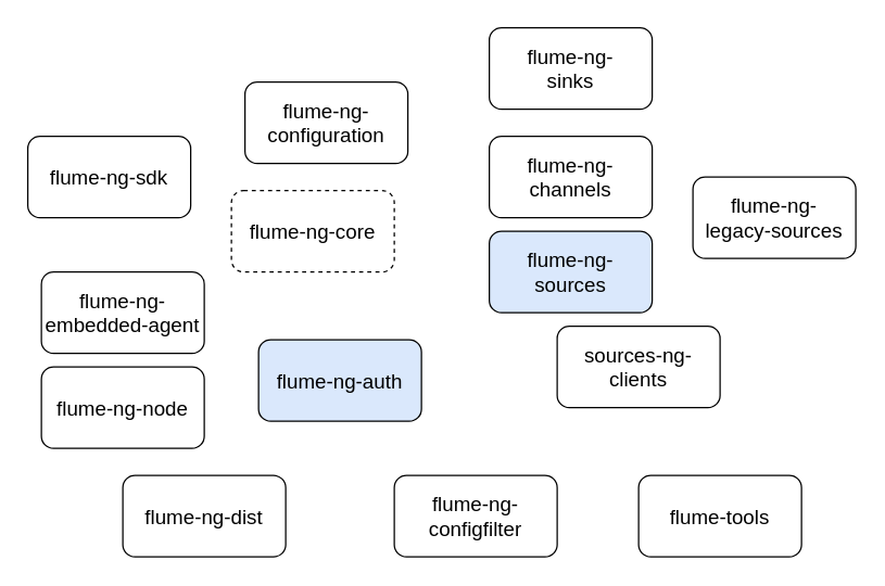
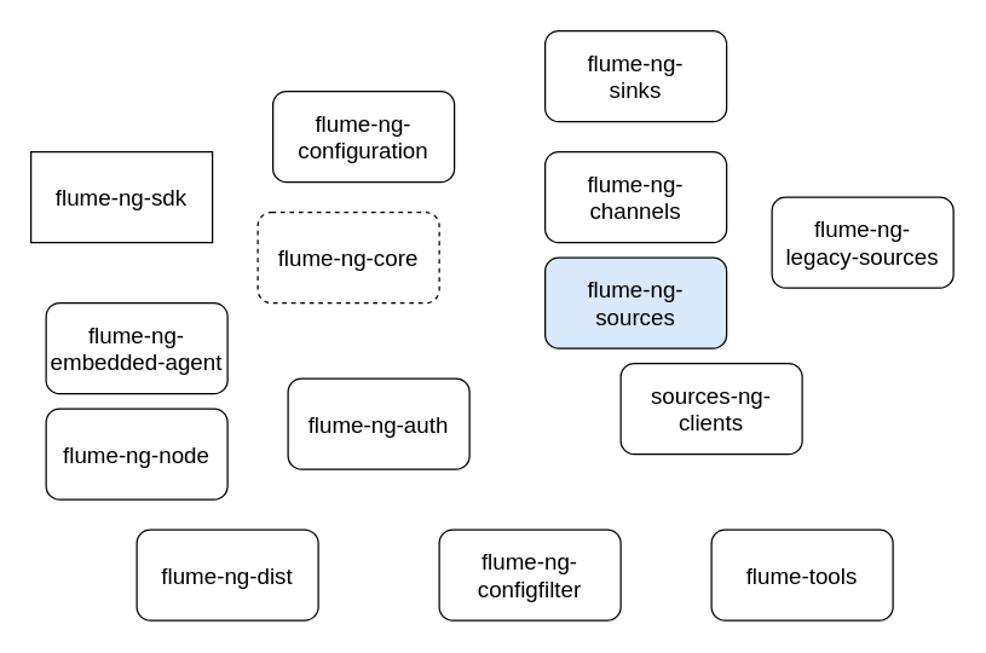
  <mxCell id="0" />
  <mxCell id="1" parent="0" />
  <mxCell id="2" value="flume-ng-configuration" style="rounded=1;whiteSpace=wrap;html=1;fontSize=15;" parent="1" vertex="1"><mxGeometry x="180" y="60" width="120" height="60" as="geometry" /></mxCell>
  <mxCell id="3" value="flume-ng-core" style="rounded=1;whiteSpace=wrap;html=1;fontSize=15;dashed=1;" vertex="1" parent="1"><mxGeometry x="170" y="140" width="120" height="60" as="geometry" /></mxCell>
- <mxCell id="4" value="flume-ng-auth" style="rounded=1;whiteSpace=wrap;html=1;fontSize=15;fillColor=#dae8fc;" vertex="1" parent="1"><mxGeometry x="190" y="250" width="120" height="60" as="geometry" /></mxCell>
+ <mxCell id="4" value="flume-ng-auth" style="rounded=1;whiteSpace=wrap;html=1;fontSize=15;" vertex="1" parent="1"><mxGeometry x="190" y="250" width="120" height="60" as="geometry" /></mxCell>
  <mxCell id="5" value="flume-ng-channels" style="rounded=1;whiteSpace=wrap;html=1;fontSize=15;" vertex="1" parent="1"><mxGeometry x="360" y="100" width="120" height="60" as="geometry" /></mxCell>
  <mxCell id="6" value="sources-ng-&lt;br&gt;clients" style="rounded=1;whiteSpace=wrap;html=1;fontSize=15;" vertex="1" parent="1"><mxGeometry x="410" y="240" width="120" height="60" as="geometry" /></mxCell>
  <mxCell id="7" value="flume-ng-configfilter" style="rounded=1;whiteSpace=wrap;html=1;fontSize=15;" vertex="1" parent="1"><mxGeometry x="290" y="350" width="120" height="60" as="geometry" /></mxCell>
  <mxCell id="8" value="flume-ng-dist" style="rounded=1;whiteSpace=wrap;html=1;fontSize=15;" vertex="1" parent="1"><mxGeometry x="90" y="350" width="120" height="60" as="geometry" /></mxCell>
  <mxCell id="9" value="flume-tools" style="rounded=1;whiteSpace=wrap;html=1;fontSize=15;" vertex="1" parent="1"><mxGeometry x="470" y="350" width="120" height="60" as="geometry" /></mxCell>
  <mxCell id="10" value="flume-ng-&lt;br&gt;sources" style="rounded=1;whiteSpace=wrap;html=1;fontSize=15;fillColor=#dae8fc;" vertex="1" parent="1"><mxGeometry x="360" y="170" width="120" height="60" as="geometry" /></mxCell>
  <mxCell id="11" value="flume-ng-&lt;br&gt;sinks" style="rounded=1;whiteSpace=wrap;html=1;fontSize=15;" vertex="1" parent="1"><mxGeometry x="360" y="20" width="120" height="60" as="geometry" /></mxCell>
  <mxCell id="12" value="flume-ng-&lt;br&gt;legacy-sources" style="rounded=1;whiteSpace=wrap;html=1;fontSize=15;" vertex="1" parent="1"><mxGeometry x="510" y="130" width="120" height="60" as="geometry" /></mxCell>
  <mxCell id="13" value="flume-ng-&lt;br&gt;embedded-agent" style="rounded=1;whiteSpace=wrap;html=1;fontSize=15;" vertex="1" parent="1"><mxGeometry x="30" y="200" width="120" height="60" as="geometry" /></mxCell>
  <mxCell id="14" value="flume-ng-node" style="rounded=1;whiteSpace=wrap;html=1;fontSize=15;" vertex="1" parent="1"><mxGeometry x="30" y="270" width="120" height="60" as="geometry" /></mxCell>
- <mxCell id="15" value="flume-ng-sdk" style="rounded=1;whiteSpace=wrap;html=1;fontSize=15;" vertex="1" parent="1"><mxGeometry y="100" width="120" height="60" as="geometry" x="20" /></mxCell>
+ <mxCell id="15" value="flume-ng-sdk" style="whiteSpace=wrap;html=1;fontSize=15;rounded=0;" vertex="1" parent="1"><mxGeometry y="100" width="120" height="60" as="geometry" x="20" /></mxCell>
